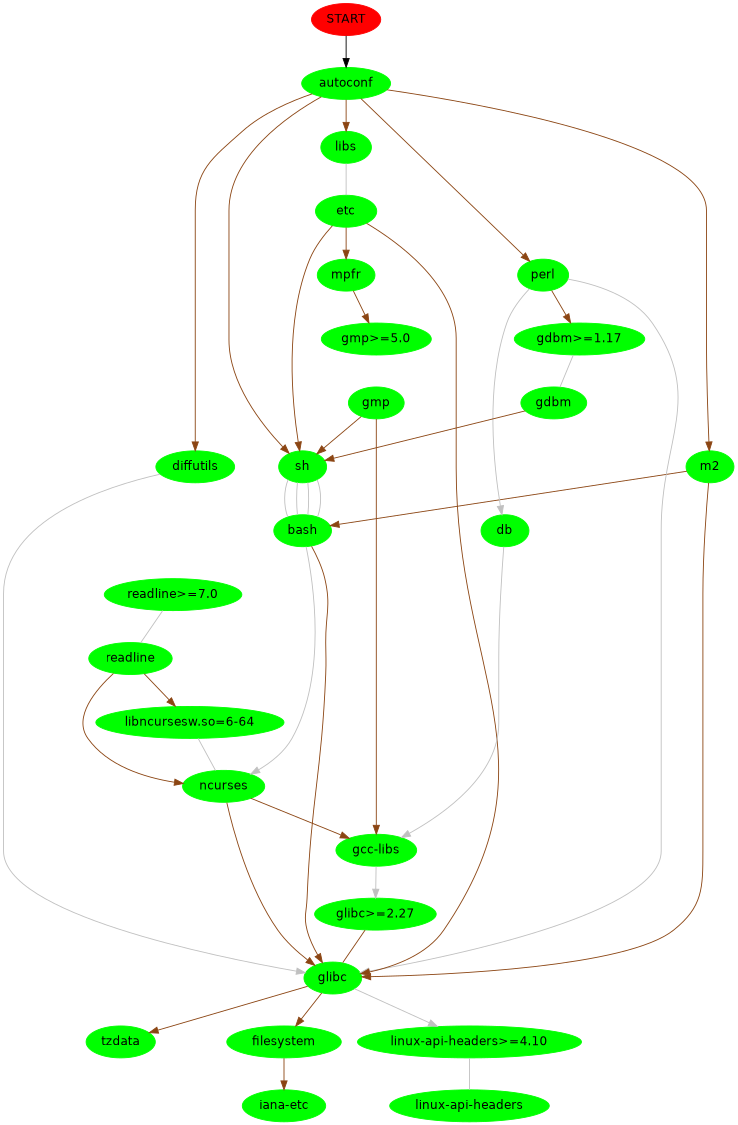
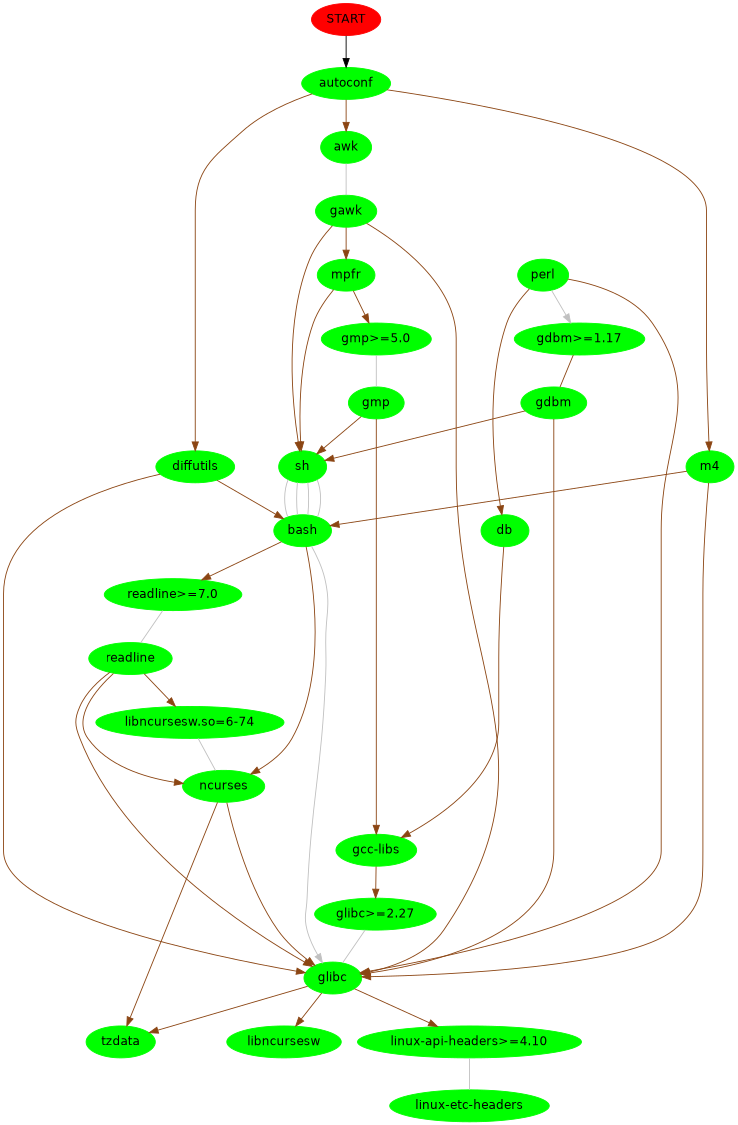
  digraph {
    fontname="DejaVu Sans"
    node [color=green fontname="DejaVu Sans" style=filled]
    edge [fontname="DejaVu Sans" color=chocolate4]
    START [color=red]
    autoconf
-   awk [label=libs]
+   awk
    sh
-   m4 [label=m2]
+   m4
    diffutils
    perl
-   gawk [label=etc]
+   gawk
    bash
    glibc
    "gdbm>=1.17"
    db
    mpfr
    "linux-api-headers>=4.10"
    tzdata
-   filesystem
+   filesystem [label=libncursesw]
    "gmp>=5.0"
    "readline>=7.0"
    ncurses
    readline
    "gcc-libs"
-   "libncursesw.so=6-64"
-   "linux-api-headers"
-   "iana-etc"
+   "libncursesw.so=6-64" [label="libncursesw.so=6-74"]
+   "linux-api-headers" [label="linux-etc-headers"]
    "glibc>=2.27"
    gmp
    gdbm
    START -> autoconf [color=""]
    autoconf -> awk
-   autoconf -> sh
+   mpfr -> sh
    autoconf -> m4
    autoconf -> diffutils
-   autoconf -> perl
    awk -> gawk [arrowhead=none color=grey]
    sh -> bash [arrowhead=none color=grey]
    sh -> bash [arrowhead=none color=grey]
    sh -> bash [arrowhead=none color=grey]
    sh -> bash [arrowhead=none color=grey]
    m4 -> bash
    m4 -> glibc
-   diffutils -> glibc [color=grey]
-   perl -> glibc [color=grey]
-   perl -> "gdbm>=1.17"
-   perl -> db [color=grey]
+   diffutils -> bash
+   diffutils -> glibc
+   perl -> glibc
+   perl -> "gdbm>=1.17" [color=grey]
+   perl -> db
    gawk -> sh
    gawk -> glibc
    gawk -> mpfr
-   bash -> glibc
-   bash -> ncurses [color=grey]
-   glibc -> "linux-api-headers>=4.10" [color=grey]
+   bash -> glibc [color=grey]
+   bash -> "readline>=7.0"
+   bash -> ncurses
+   glibc -> "linux-api-headers>=4.10"
    glibc -> tzdata
    glibc -> filesystem
-   "gdbm>=1.17" -> gdbm [arrowhead=none color=grey]
-   db -> "gcc-libs" [color=grey]
+   "gdbm>=1.17" -> gdbm [arrowhead=none]
+   db -> "gcc-libs"
    mpfr -> "gmp>=5.0"
    "linux-api-headers>=4.10" -> "linux-api-headers" [arrowhead=none color=grey]
-   filesystem -> "iana-etc"
+   "gmp>=5.0" -> gmp [arrowhead=none color=grey]
    "readline>=7.0" -> readline [arrowhead=none color=grey]
    ncurses -> glibc
-   ncurses -> "gcc-libs"
+   ncurses -> tzdata
+   readline -> glibc
    readline -> ncurses
    readline -> "libncursesw.so=6-64"
-   "gcc-libs" -> "glibc>=2.27" [color=grey]
+   "gcc-libs" -> "glibc>=2.27"
    "libncursesw.so=6-64" -> ncurses [arrowhead=none color=grey]
-   "glibc>=2.27" -> glibc [arrowhead=none]
+   "glibc>=2.27" -> glibc [arrowhead=none color=grey]
    gmp -> sh
    gmp -> "gcc-libs"
    gdbm -> sh
+   gdbm -> glibc
  }
